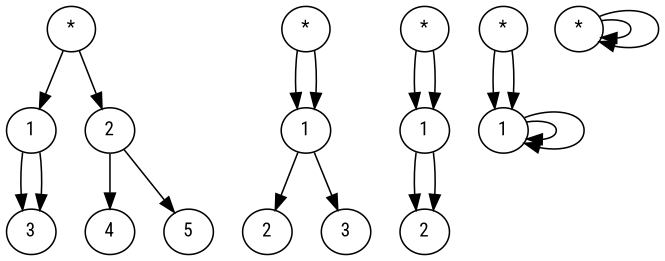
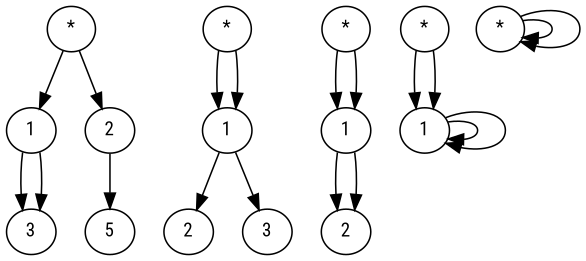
  digraph {
    splines=false
    fontname="Roboto Condensed"
    node [fillcolor=white fontsize=12 shape=ellipse style=filled fontname="Roboto Condensed"]
    edge [fontname="Roboto Condensed"]
    n1 [height=0.4 label="*" width=0.4]
    n2 [height=0.4 label=1 width=0.4]
    n3 [height=0.4 label=2 width=0.4]
    n4 [height=0.4 label=3 width=0.4]
-   n5 [height=0.4 label=4 width=0.4]
    n6 [height=0.4 label=5 width=0.4]
    n7 [height=0.4 label="*" width=0.4]
    n8 [height=0.4 label=1 width=0.4]
    n9 [height=0.4 label=2 width=0.4]
    n10 [height=0.4 label=3 width=0.4]
    n11 [height=0.4 label="*" width=0.4]
    n12 [height=0.4 label=1 width=0.4]
    n13 [height=0.4 label=2 width=0.4]
    n14 [height=0.4 label=1 width=0.4]
    n15 [height=0.4 label="*" width=0.4]
    n16 [height=0.4 label="*" width=0.4]
    n1 -> n2
    n1 -> n3
    n2 -> n4
    n2 -> n4
-   n3 -> n5
    n3 -> n6
    n7 -> n8
    n7 -> n8
    n8 -> n9
    n8 -> n10
    n11 -> n12
    n11 -> n12
    n12 -> n13
    n12 -> n13
    n14 -> n14
    n14 -> n14
    n15 -> n15
    n15 -> n15
    n16 -> n14
    n16 -> n14
  }
